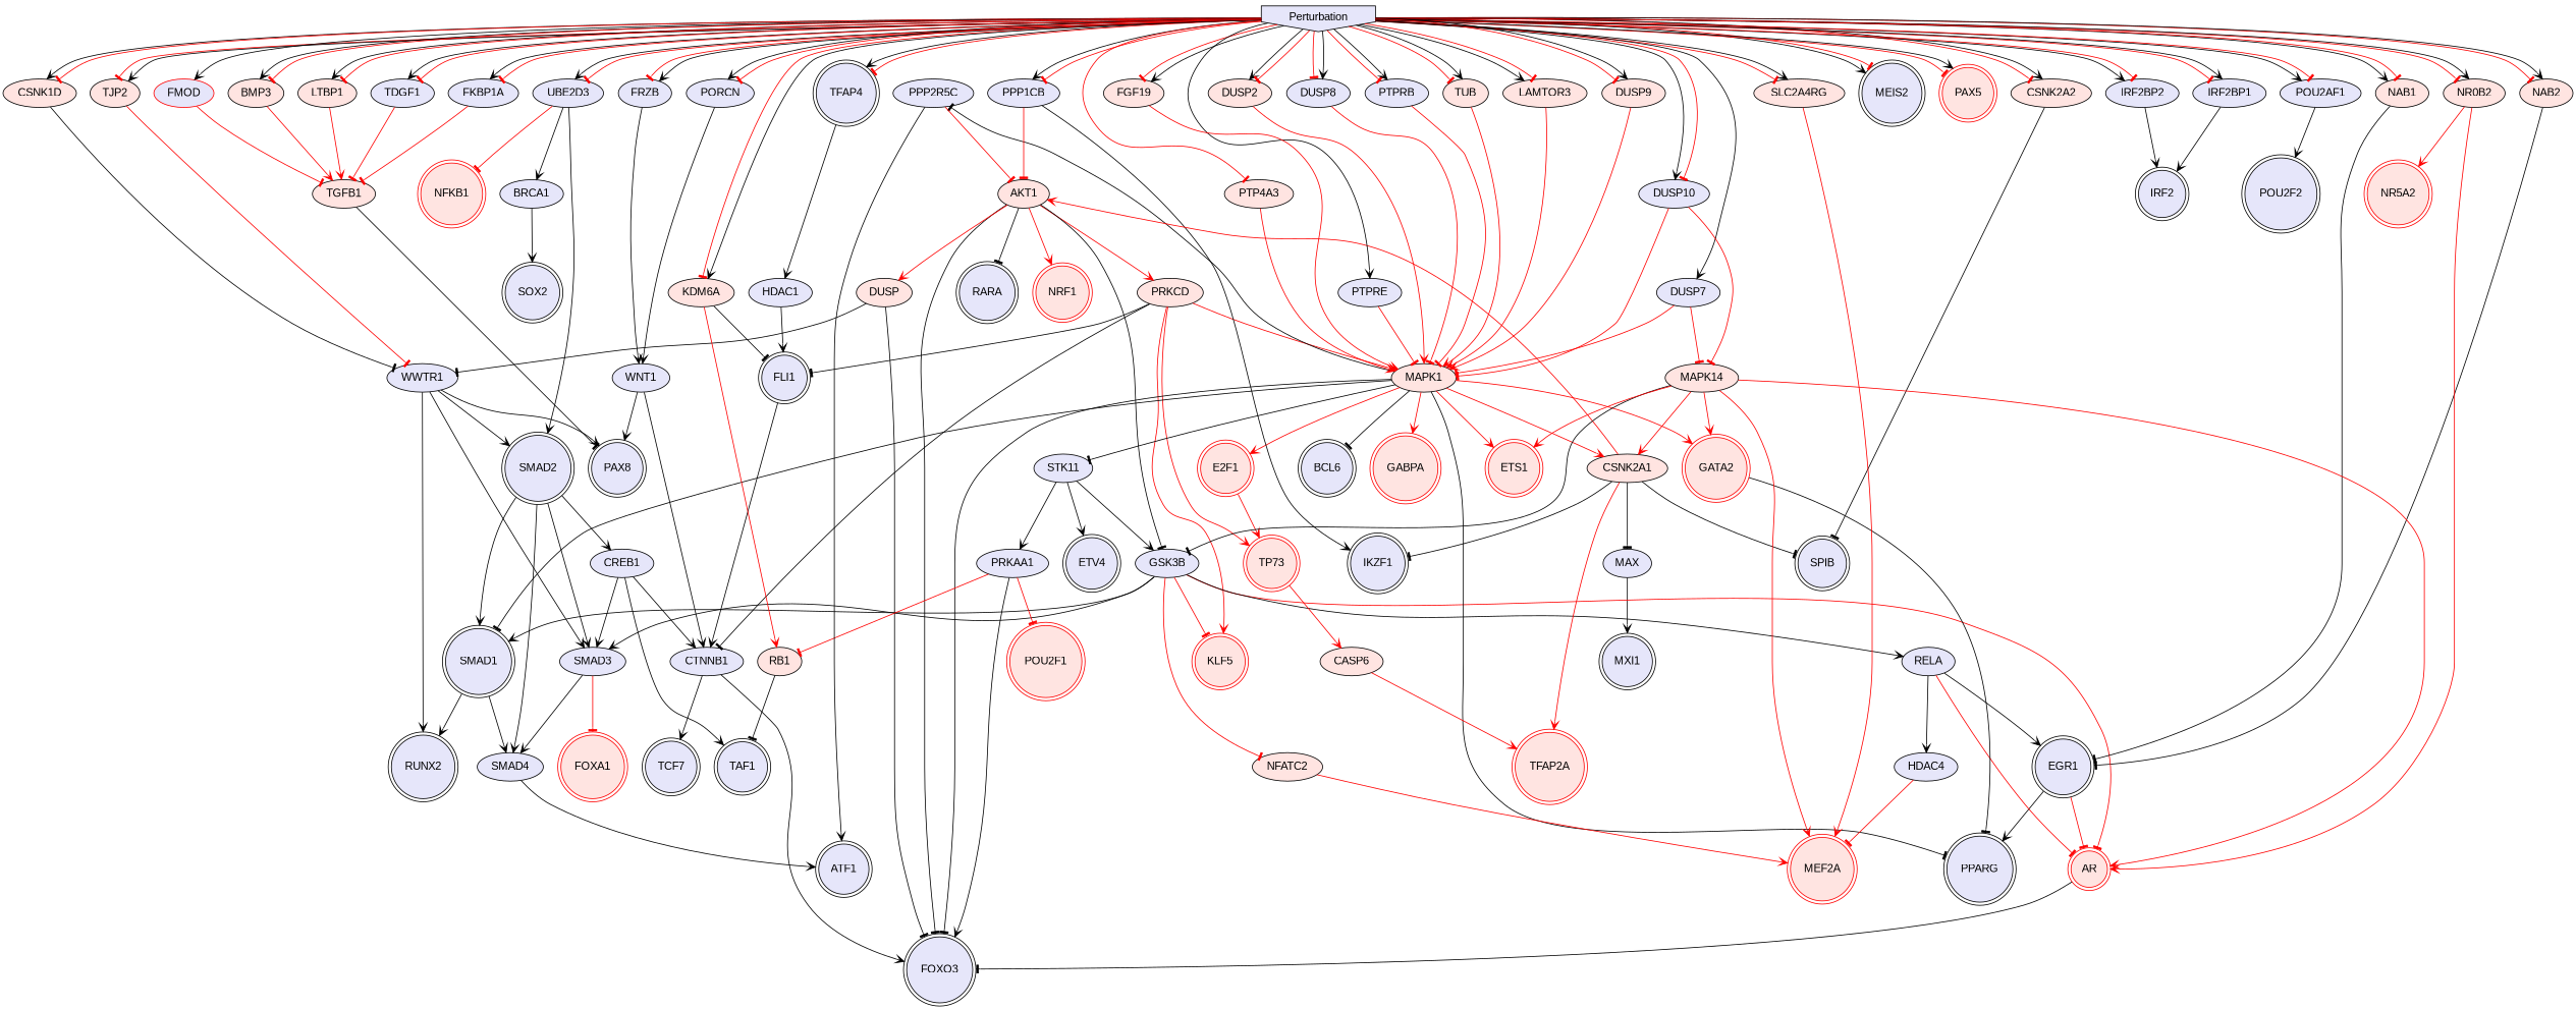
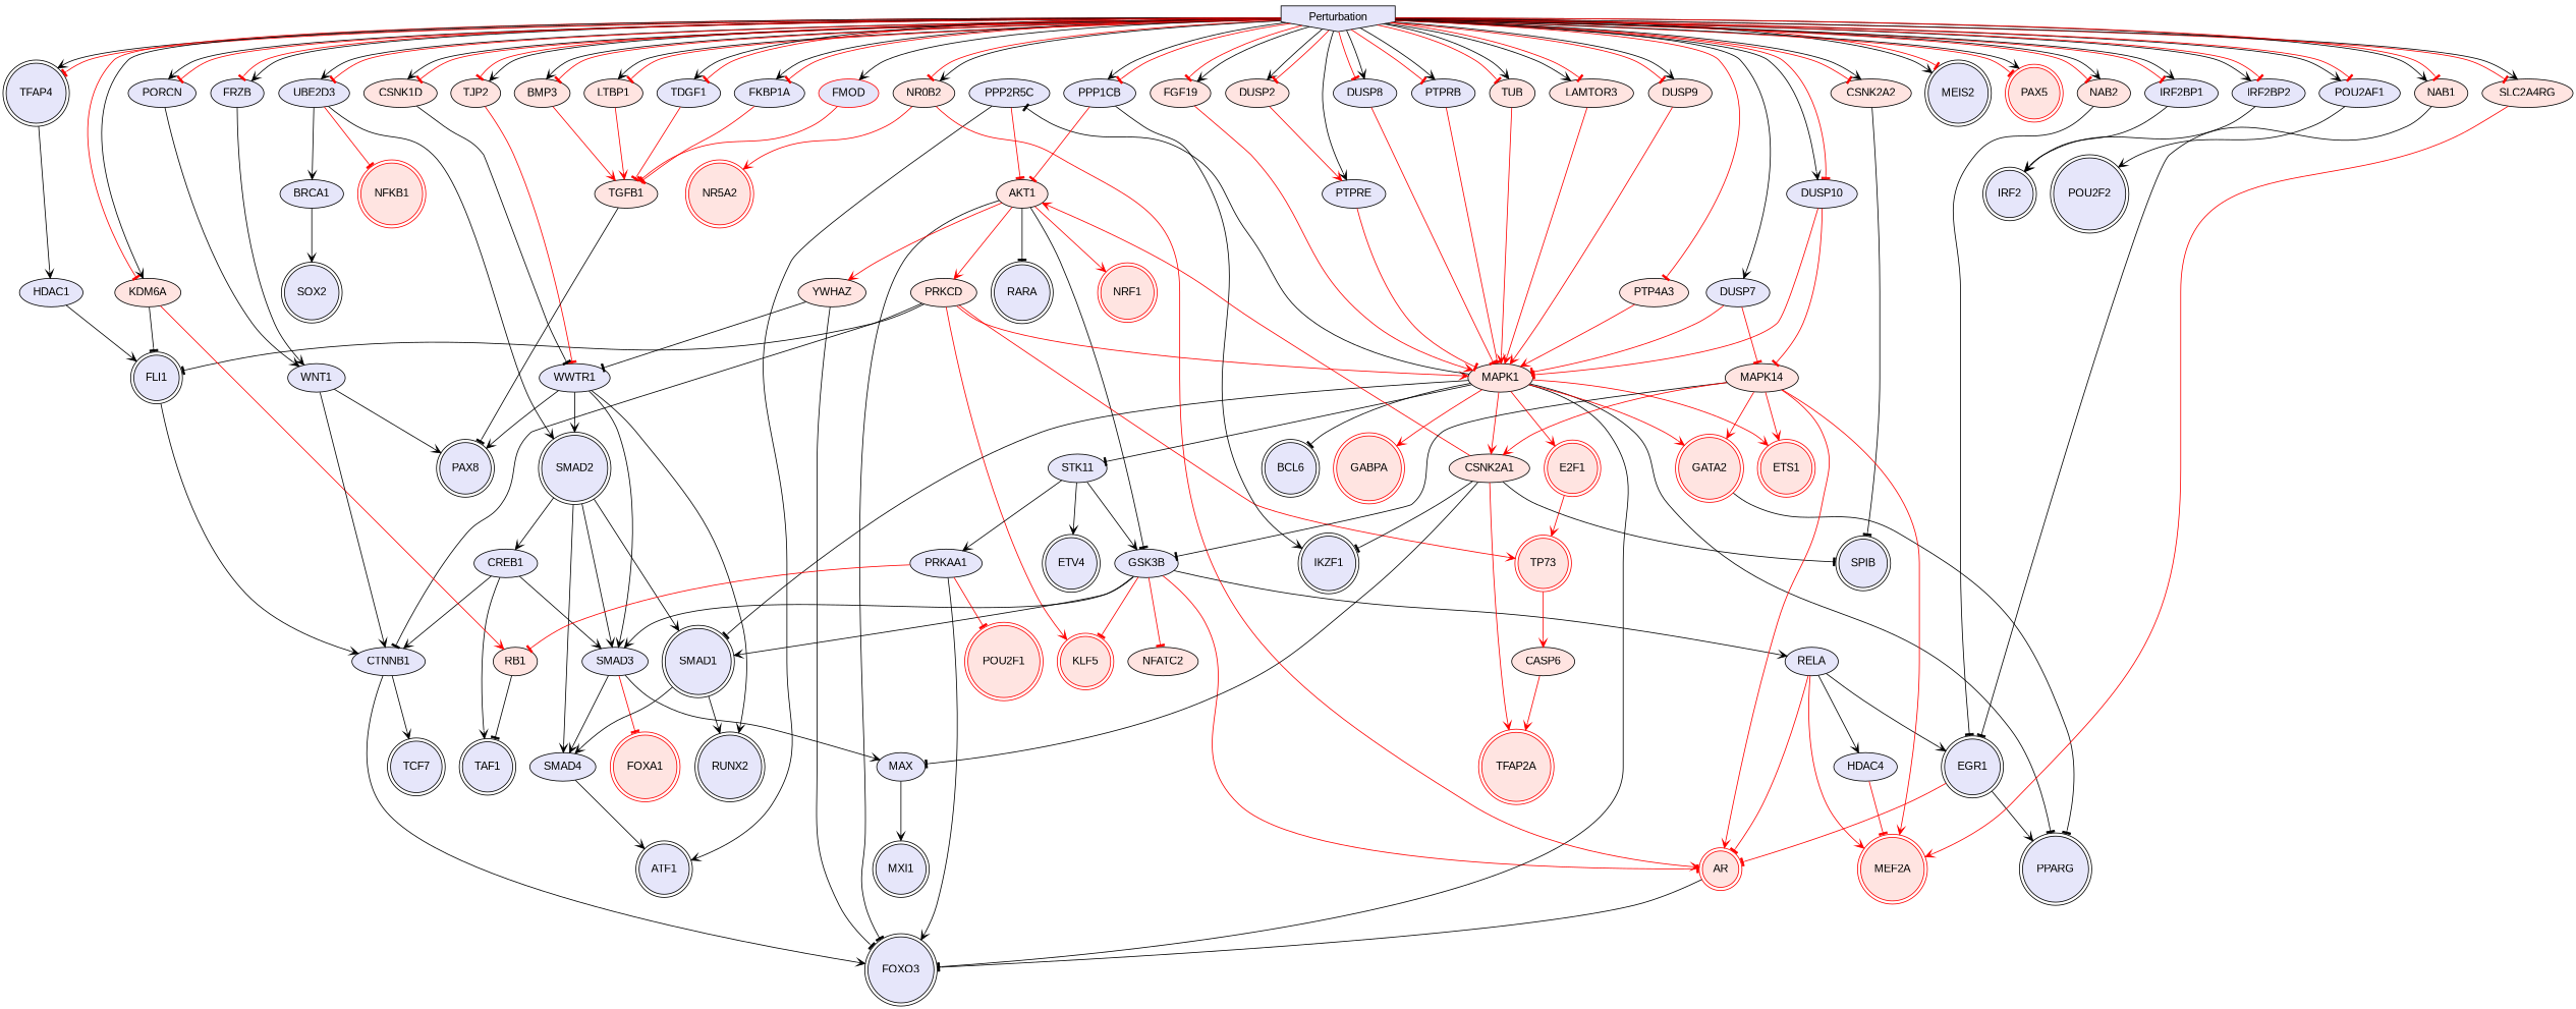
  digraph {
    fontname="Liberation Sans"
    node [fillcolor=lavender fontname="Liberation Sans" style=filled]
    edge [arrowhead=vee color=black fontname="Liberation Sans" penwidth=1]
    FOXO3 [color=black shape=doublecircle]
    CTNNB1
    TCF7 [color=black shape=doublecircle]
    AR [color=red fillcolor=mistyrose shape=doublecircle]
    SOX2 [color=black shape=doublecircle]
    BRCA1
    EGR1 [color=black shape=doublecircle]
    PPARG [color=black shape=doublecircle]
    NAB2 [fillcolor=mistyrose]
    UBE2D3
    SMAD2 [color=black shape=doublecircle]
    NFKB1 [color=red fillcolor=mistyrose shape=doublecircle]
    SMAD4
    SMAD3
    SMAD1 [color=black shape=doublecircle]
    CREB1
    ATF1 [color=black shape=doublecircle]
    MAX
    FOXA1 [color=red fillcolor=mistyrose shape=doublecircle]
    RUNX2 [color=black shape=doublecircle]
    TAF1 [color=black shape=doublecircle]
    MXI1 [color=black shape=doublecircle]
    RARA [color=black shape=doublecircle]
    AKT1 [fillcolor=mistyrose]
    PRKCD [fillcolor=mistyrose]
    NRF1 [color=red fillcolor=mistyrose shape=doublecircle]
    GSK3B
-   YWHAZ [fillcolor=mistyrose label=DUSP]
+   YWHAZ [fillcolor=mistyrose]
    FLI1 [color=black shape=doublecircle]
    MAPK1 [fillcolor=mistyrose]
    TP73 [color=red fillcolor=mistyrose shape=doublecircle]
    KLF5 [color=red fillcolor=mistyrose shape=doublecircle]
    RELA
    NFATC2 [fillcolor=mistyrose]
    WWTR1
    PPP1CB
    IKZF1 [color=black shape=doublecircle]
    PRKAA1
    RB1 [fillcolor=mistyrose]
    POU2F1 [color=red fillcolor=mistyrose shape=doublecircle]
    CSNK2A2 [fillcolor=mistyrose]
    SPIB [color=black shape=doublecircle]
    STK11
    GATA2 [color=red fillcolor=mistyrose shape=doublecircle]
    BCL6 [color=black shape=doublecircle]
    GABPA [color=red fillcolor=mistyrose shape=doublecircle]
    E2F1 [color=red fillcolor=mistyrose shape=doublecircle]
    ETS1 [color=red fillcolor=mistyrose shape=doublecircle]
    CSNK2A1 [fillcolor=mistyrose]
    PPP2R5C
    CASP6 [fillcolor=mistyrose]
    ETV4 [color=black shape=doublecircle]
    TFAP2A [color=red fillcolor=mistyrose shape=doublecircle]
    TJP2 [fillcolor=mistyrose]
    PAX8 [color=black shape=doublecircle]
    IRF2 [color=black shape=doublecircle]
    IRF2BP2
    POU2F2 [color=black shape=doublecircle]
    POU2AF1
    Perturbation [color=black shape=invhouse]
    MEIS2 [color=black shape=doublecircle]
    TFAP4 [color=black shape=doublecircle]
    SLC2A4RG [fillcolor=mistyrose]
    NR0B2 [fillcolor=mistyrose]
    PAX5 [color=red fillcolor=mistyrose shape=doublecircle]
    NAB1 [fillcolor=mistyrose]
    LTBP1 [fillcolor=mistyrose]
    FRZB
    DUSP10
    KDM6A [fillcolor=mistyrose]
    FGF19 [fillcolor=mistyrose]
    PTPRE
    CSNK1D [fillcolor=mistyrose]
    IRF2BP1
    DUSP2 [fillcolor=mistyrose]
    TDGF1
    FKBP1A
    DUSP8
    FMOD [color=red]
    PTPRB
    PORCN
    TUB [fillcolor=mistyrose]
    LAMTOR3 [fillcolor=mistyrose]
    BMP3 [fillcolor=mistyrose]
    DUSP9 [fillcolor=mistyrose]
    PTP4A3 [fillcolor=mistyrose]
    DUSP7
    HDAC1
    MEF2A [color=red fillcolor=mistyrose shape=doublecircle]
    NR5A2 [color=red fillcolor=mistyrose shape=doublecircle]
    TGFB1 [fillcolor=mistyrose]
    WNT1
    MAPK14 [fillcolor=mistyrose]
    HDAC4
    CTNNB1 -> FOXO3
    CTNNB1 -> TCF7
    AR -> FOXO3 [arrowhead=tee]
    BRCA1 -> SOX2
    EGR1 -> AR [arrowhead=tee color=red]
    EGR1 -> PPARG
    NAB2 -> EGR1 [arrowhead=tee]
    UBE2D3 -> BRCA1
    UBE2D3 -> SMAD2
    UBE2D3 -> NFKB1 [arrowhead=tee color=red]
    SMAD2 -> SMAD4
    SMAD2 -> SMAD3
    SMAD2 -> SMAD1
    SMAD2 -> CREB1
    SMAD4 -> ATF1
    SMAD3 -> SMAD4
+   SMAD3 -> MAX
    SMAD3 -> FOXA1 [arrowhead=tee color=red]
    SMAD1 -> SMAD4
    SMAD1 -> RUNX2
    CREB1 -> CTNNB1
    CREB1 -> SMAD3
    CREB1 -> TAF1
    MAX -> MXI1
    AKT1 -> FOXO3 [arrowhead=tee]
    AKT1 -> RARA [arrowhead=tee]
    AKT1 -> PRKCD [color=red]
    AKT1 -> NRF1 [color=red]
    AKT1 -> GSK3B [arrowhead=tee]
    AKT1 -> YWHAZ [color=red]
    PRKCD -> CTNNB1 [arrowhead=tee]
    PRKCD -> FLI1 [arrowhead=tee]
    PRKCD -> MAPK1 [color=red]
    PRKCD -> TP73 [color=red]
    PRKCD -> KLF5 [color=red]
    GSK3B -> AR [arrowhead=tee color=red]
    GSK3B -> SMAD3
    GSK3B -> SMAD1
    GSK3B -> KLF5 [arrowhead=tee color=red]
    GSK3B -> RELA
    GSK3B -> NFATC2 [arrowhead=tee color=red]
    YWHAZ -> FOXO3 [arrowhead=tee]
    YWHAZ -> WWTR1 [arrowhead=tee]
    FLI1 -> CTNNB1
    MAPK1 -> FOXO3 [arrowhead=tee]
    MAPK1 -> PPARG [arrowhead=tee]
    MAPK1 -> SMAD1 [arrowhead=tee]
    MAPK1 -> STK11 [arrowhead=tee]
    MAPK1 -> GATA2 [color=red]
    MAPK1 -> BCL6 [arrowhead=tee]
    MAPK1 -> GABPA [color=red]
    MAPK1 -> E2F1 [color=red]
    MAPK1 -> ETS1 [color=red]
    MAPK1 -> CSNK2A1 [color=red]
    MAPK1 -> PPP2R5C [arrowhead=tee]
    TP73 -> CASP6 [color=red]
    RELA -> AR [arrowhead=tee color=red]
    RELA -> EGR1
    RELA -> HDAC4
-   NFATC2 -> MEF2A [color=red]
+   RELA -> MEF2A [color=red]
    WWTR1 -> SMAD2
    WWTR1 -> SMAD3
    WWTR1 -> RUNX2
    WWTR1 -> PAX8
    PPP1CB -> AKT1 [arrowhead=tee color=red]
    PPP1CB -> IKZF1
    PRKAA1 -> FOXO3
    PRKAA1 -> RB1 [arrowhead=tee color=red]
    PRKAA1 -> POU2F1 [arrowhead=tee color=red]
    RB1 -> TAF1 [arrowhead=tee]
    CSNK2A2 -> SPIB [arrowhead=tee]
    STK11 -> GSK3B
    STK11 -> PRKAA1
    STK11 -> ETV4
    GATA2 -> PPARG [arrowhead=tee]
    E2F1 -> TP73 [color=red]
    CSNK2A1 -> MAX [arrowhead=tee]
    CSNK2A1 -> AKT1 [color=red]
    CSNK2A1 -> IKZF1 [arrowhead=tee]
    CSNK2A1 -> SPIB [arrowhead=tee]
    CSNK2A1 -> TFAP2A [color=red]
    PPP2R5C -> ATF1
    PPP2R5C -> AKT1 [arrowhead=tee color=red]
    CASP6 -> TFAP2A [color=red]
    TJP2 -> WWTR1 [arrowhead=tee color=red]
    IRF2BP2 -> IRF2
    POU2AF1 -> POU2F2
    Perturbation -> NAB2 [arrowhead=tee color=red]
    Perturbation -> NAB2
    Perturbation -> UBE2D3
    Perturbation -> UBE2D3 [arrowhead=tee color=red]
    Perturbation -> PPP1CB
    Perturbation -> PPP1CB [arrowhead=tee color=red]
    Perturbation -> CSNK2A2 [arrowhead=tee color=red]
    Perturbation -> CSNK2A2
    Perturbation -> TJP2 [arrowhead=tee color=red]
    Perturbation -> TJP2
    Perturbation -> IRF2BP2
    Perturbation -> IRF2BP2 [arrowhead=tee color=red]
    Perturbation -> POU2AF1
    Perturbation -> POU2AF1 [arrowhead=tee color=red]
    Perturbation -> MEIS2
    Perturbation -> MEIS2 [arrowhead=tee color=red]
    Perturbation -> TFAP4
    Perturbation -> TFAP4 [arrowhead=tee color=red]
    Perturbation -> SLC2A4RG [arrowhead=tee color=red]
    Perturbation -> SLC2A4RG
    Perturbation -> NR0B2 [arrowhead=tee color=red]
    Perturbation -> NR0B2
    Perturbation -> PAX5 [arrowhead=tee color=red]
    Perturbation -> PAX5
    Perturbation -> NAB1
    Perturbation -> NAB1 [arrowhead=tee color=red]
    Perturbation -> LTBP1
    Perturbation -> LTBP1 [arrowhead=tee color=red]
    Perturbation -> FRZB [arrowhead=tee color=red]
    Perturbation -> FRZB
    Perturbation -> DUSP10
    Perturbation -> DUSP10 [arrowhead=tee color=red]
    Perturbation -> KDM6A [arrowhead=tee color=red]
    Perturbation -> KDM6A
    Perturbation -> FGF19 [arrowhead=tee color=red]
    Perturbation -> FGF19
    Perturbation -> PTPRE
    Perturbation -> CSNK1D
    Perturbation -> CSNK1D [arrowhead=tee color=red]
    Perturbation -> IRF2BP1 [arrowhead=tee color=red]
    Perturbation -> IRF2BP1
    Perturbation -> DUSP2
    Perturbation -> DUSP2 [arrowhead=tee color=red]
    Perturbation -> TDGF1
    Perturbation -> TDGF1 [arrowhead=tee color=red]
    Perturbation -> FKBP1A
    Perturbation -> FKBP1A [arrowhead=tee color=red]
    Perturbation -> DUSP8 [arrowhead=tee color=red]
    Perturbation -> DUSP8
    Perturbation -> FMOD
    Perturbation -> PTPRB [arrowhead=tee color=red]
    Perturbation -> PTPRB
    Perturbation -> PORCN
    Perturbation -> PORCN [arrowhead=tee color=red]
    Perturbation -> TUB [arrowhead=tee color=red]
    Perturbation -> TUB
    Perturbation -> LAMTOR3
    Perturbation -> LAMTOR3 [arrowhead=tee color=red]
    Perturbation -> BMP3
    Perturbation -> BMP3 [arrowhead=tee color=red]
    Perturbation -> DUSP9 [arrowhead=tee color=red]
    Perturbation -> DUSP9
    Perturbation -> PTP4A3 [arrowhead=tee color=red]
    Perturbation -> DUSP7
    TFAP4 -> HDAC1
    SLC2A4RG -> MEF2A [color=red]
    NR0B2 -> AR [color=red]
    NR0B2 -> NR5A2 [color=red]
    NAB1 -> EGR1 [arrowhead=tee]
    LTBP1 -> TGFB1 [color=red]
    FRZB -> WNT1
    DUSP10 -> MAPK1 [arrowhead=tee color=red]
    DUSP10 -> MAPK14 [arrowhead=tee color=red]
    KDM6A -> FLI1 [arrowhead=tee]
    KDM6A -> RB1 [color=red]
    FGF19 -> MAPK1 [color=red]
    PTPRE -> MAPK1 [arrowhead=tee color=red]
    CSNK1D -> WWTR1 [arrowhead=tee]
    IRF2BP1 -> IRF2
-   DUSP2 -> MAPK1 [color=red]
+   DUSP2 -> PTPRE [color=red]
    TDGF1 -> TGFB1 [arrowhead=tee color=red]
    FKBP1A -> TGFB1 [arrowhead=tee color=red]
    DUSP8 -> MAPK1 [arrowhead=tee color=red]
    FMOD -> TGFB1 [arrowhead=tee color=red]
    PTPRB -> MAPK1 [arrowhead=tee color=red]
    PORCN -> WNT1
    TUB -> MAPK1 [color=red]
    LAMTOR3 -> MAPK1 [color=red]
    BMP3 -> TGFB1 [color=red]
    DUSP9 -> MAPK1 [color=red]
    PTP4A3 -> MAPK1 [color=red]
    DUSP7 -> MAPK1 [arrowhead=tee color=red]
    DUSP7 -> MAPK14 [arrowhead=tee color=red]
    HDAC1 -> FLI1
    TGFB1 -> PAX8 [arrowhead=tee]
    WNT1 -> CTNNB1
    WNT1 -> PAX8
    MAPK14 -> AR [color=red]
    MAPK14 -> GSK3B [arrowhead=tee]
    MAPK14 -> GATA2 [color=red]
    MAPK14 -> ETS1 [color=red]
    MAPK14 -> CSNK2A1 [color=red]
    MAPK14 -> MEF2A [color=red]
    HDAC4 -> MEF2A [arrowhead=tee color=red]
  }
